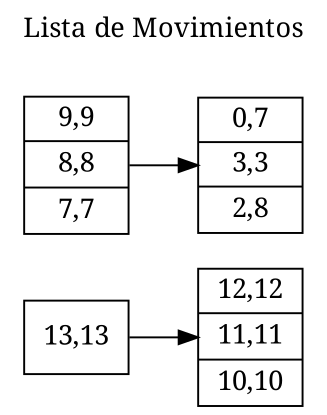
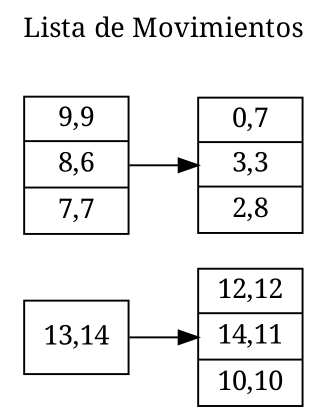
  digraph {
    fontname="Noto Serif"
    label="Lista de Movimientos"
    labelloc="t;"
    rankdir=LR
    node [fontname="Noto Serif" shape=record]
    edge [fontname="Noto Serif"]
-   n1 [label="13,13"]
-   n2 [label="12,12|11,11|10,10"]
-   n3 [label="9,9|8,8|7,7"]
+   n1 [label="13,14"]
+   n2 [label="12,12|14,11|10,10"]
+   n3 [label="9,9|8,6|7,7"]
    n4 [label="0,7|3,3|2,8"]
    n1 -> n2
    n3 -> n4
  }
